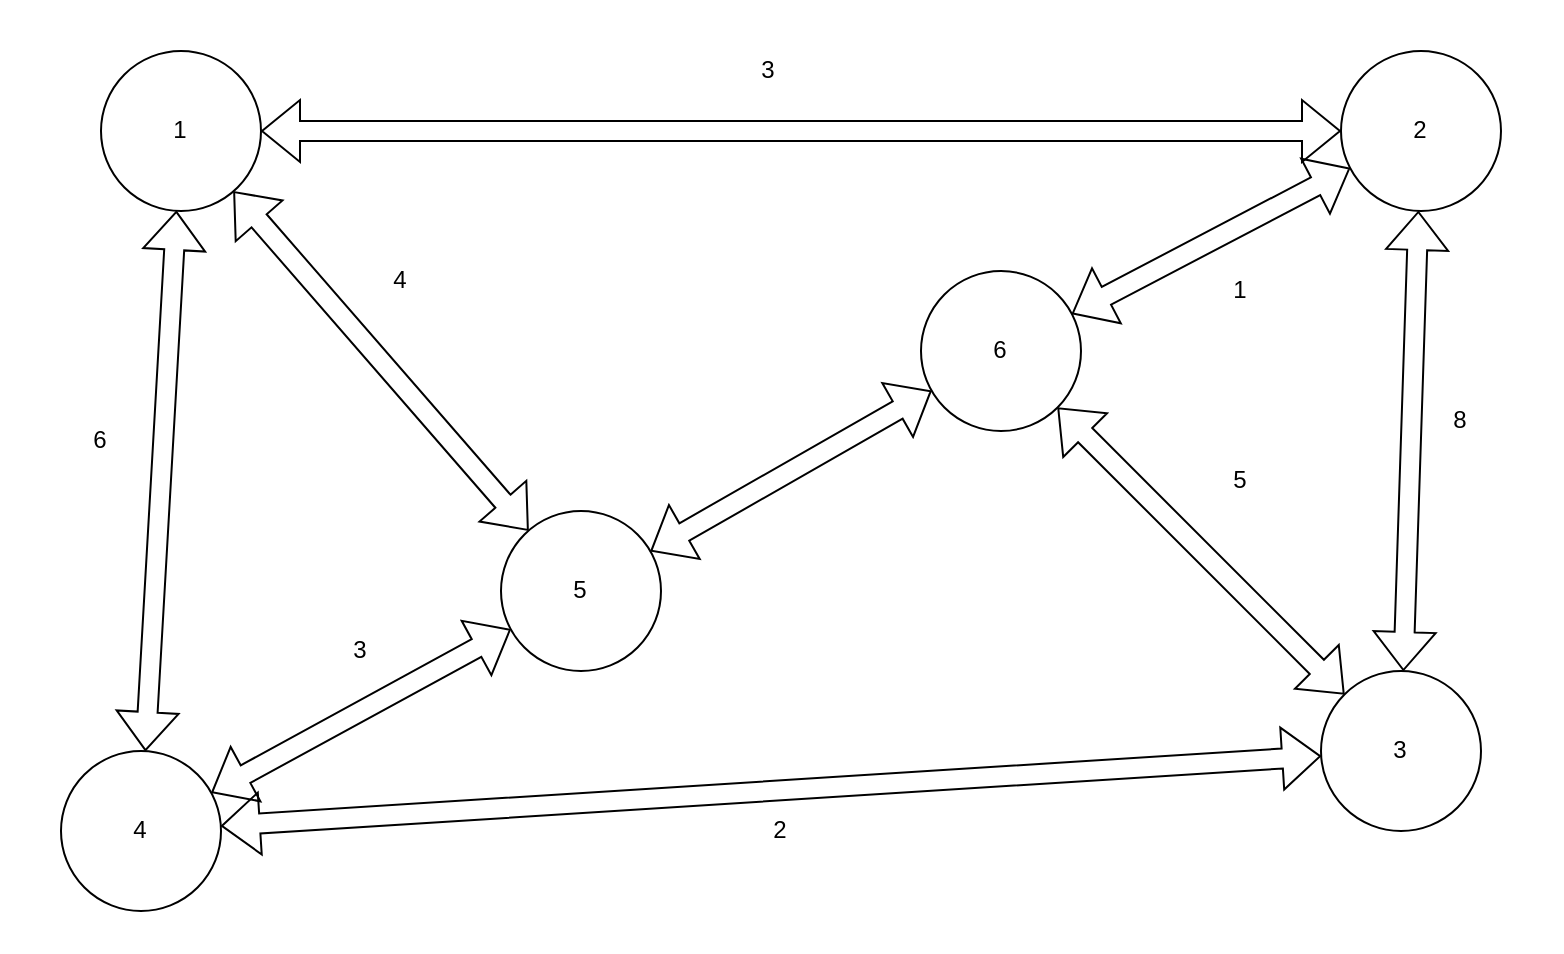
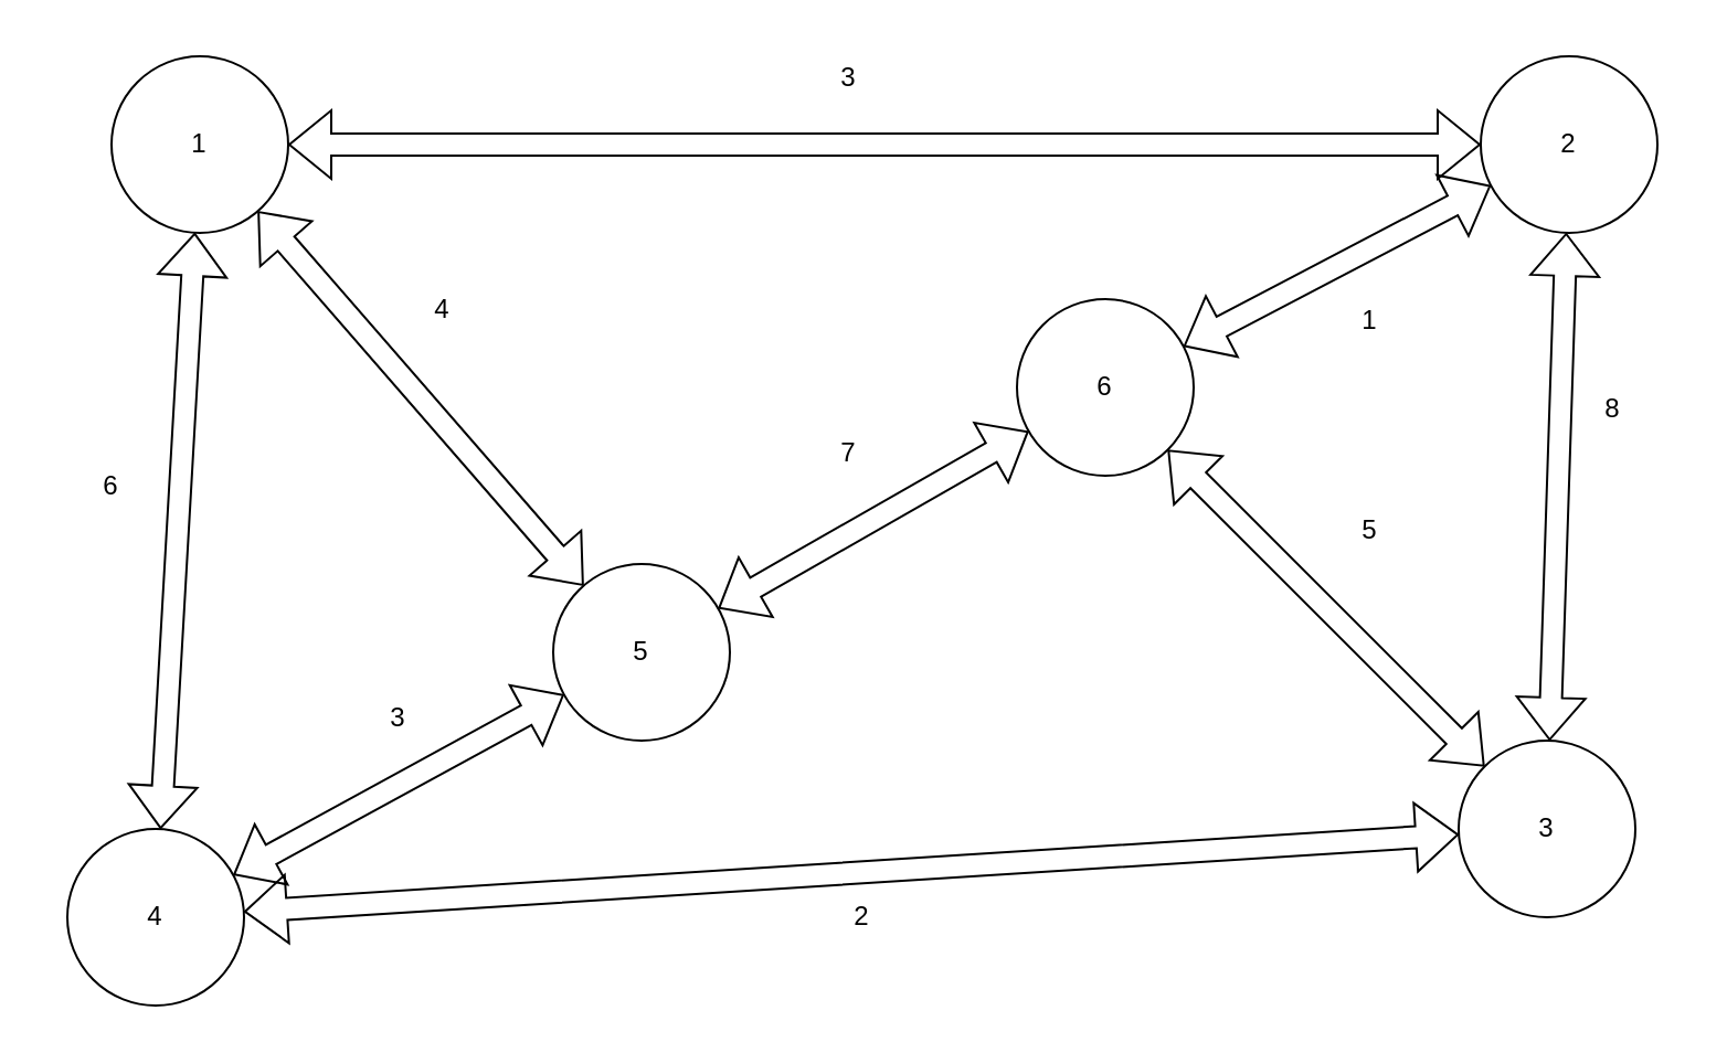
  <mxCell id="0" />
  <mxCell id="1" parent="0" />
  <mxCell id="2" value="" style="ellipse;whiteSpace=wrap;html=1;aspect=fixed;" vertex="1" parent="1"><mxGeometry x="250" y="255" width="80" height="80" as="geometry" /></mxCell>
  <mxCell id="3" value="" style="ellipse;whiteSpace=wrap;html=1;aspect=fixed;" vertex="1" parent="1"><mxGeometry x="50" y="25" width="80" height="80" as="geometry" /></mxCell>
  <mxCell id="4" value="" style="ellipse;whiteSpace=wrap;html=1;aspect=fixed;" vertex="1" parent="1"><mxGeometry x="660" y="335" width="80" height="80" as="geometry" /></mxCell>
  <mxCell id="5" value="" style="ellipse;whiteSpace=wrap;html=1;aspect=fixed;" vertex="1" parent="1"><mxGeometry x="30" y="375" width="80" height="80" as="geometry" /></mxCell>
  <mxCell id="6" value="" style="ellipse;whiteSpace=wrap;html=1;aspect=fixed;" vertex="1" parent="1"><mxGeometry x="460" y="135" width="80" height="80" as="geometry" /></mxCell>
  <mxCell id="7" value="" style="ellipse;whiteSpace=wrap;html=1;aspect=fixed;" vertex="1" parent="1"><mxGeometry x="670" y="25" width="80" height="80" as="geometry" /></mxCell>
  <mxCell id="8" value="" style="shape=flexArrow;endArrow=classic;startArrow=classic;html=1;rounded=0;" edge="1" parent="1" source="3" target="7"><mxGeometry width="100" height="100" relative="1" as="geometry"><mxPoint x="360" y="315" as="sourcePoint" /><mxPoint x="460" y="215" as="targetPoint" /></mxGeometry></mxCell>
  <mxCell id="9" value="" style="shape=flexArrow;endArrow=classic;startArrow=classic;html=1;rounded=0;" edge="1" parent="1" source="2" target="3"><mxGeometry width="100" height="100" relative="1" as="geometry"><mxPoint x="360" y="315" as="sourcePoint" /><mxPoint x="460" y="215" as="targetPoint" /></mxGeometry></mxCell>
  <mxCell id="10" value="" style="shape=flexArrow;endArrow=classic;startArrow=classic;html=1;rounded=0;" edge="1" parent="1" source="5" target="4"><mxGeometry width="100" height="100" relative="1" as="geometry"><mxPoint x="360" y="315" as="sourcePoint" /><mxPoint x="460" y="215" as="targetPoint" /></mxGeometry></mxCell>
  <mxCell id="11" value="" style="shape=flexArrow;endArrow=classic;startArrow=classic;html=1;rounded=0;" edge="1" parent="1" source="2" target="6"><mxGeometry width="100" height="100" relative="1" as="geometry"><mxPoint x="360" y="315" as="sourcePoint" /><mxPoint x="460" y="215" as="targetPoint" /></mxGeometry></mxCell>
  <mxCell id="12" value="" style="shape=flexArrow;endArrow=classic;startArrow=classic;html=1;rounded=0;" edge="1" parent="1" source="4" target="7"><mxGeometry width="100" height="100" relative="1" as="geometry"><mxPoint x="360" y="315" as="sourcePoint" /><mxPoint x="460" y="215" as="targetPoint" /></mxGeometry></mxCell>
  <mxCell id="13" value="" style="shape=flexArrow;endArrow=classic;startArrow=classic;html=1;rounded=0;" edge="1" parent="1" source="5" target="3"><mxGeometry width="100" height="100" relative="1" as="geometry"><mxPoint x="360" y="315" as="sourcePoint" /><mxPoint x="460" y="215" as="targetPoint" /></mxGeometry></mxCell>
  <mxCell id="14" value="" style="shape=flexArrow;endArrow=classic;startArrow=classic;html=1;rounded=0;" edge="1" parent="1" source="6" target="4"><mxGeometry width="100" height="100" relative="1" as="geometry"><mxPoint x="360" y="315" as="sourcePoint" /><mxPoint x="460" y="215" as="targetPoint" /></mxGeometry></mxCell>
  <mxCell id="15" value="" style="shape=flexArrow;endArrow=classic;startArrow=classic;html=1;rounded=0;" edge="1" parent="1" source="7" target="6"><mxGeometry width="100" height="100" relative="1" as="geometry"><mxPoint x="360" y="315" as="sourcePoint" /><mxPoint x="500" y="185" as="targetPoint" /></mxGeometry></mxCell>
  <mxCell id="16" value="" style="shape=flexArrow;endArrow=classic;startArrow=classic;html=1;rounded=0;" edge="1" parent="1" source="5" target="2"><mxGeometry width="100" height="100" relative="1" as="geometry"><mxPoint x="360" y="315" as="sourcePoint" /><mxPoint x="460" y="215" as="targetPoint" /></mxGeometry></mxCell>
- <mxCell id="17" value="8" style="text;html=1;align=center;verticalAlign=middle;whiteSpace=wrap;rounded=0;" vertex="1" parent="1"><mxGeometry x="700" y="195" width="60" height="30" as="geometry" /></mxCell>
+ <mxCell id="17" value="8" style="text;html=1;align=center;verticalAlign=middle;whiteSpace=wrap;rounded=0;" vertex="1" parent="1"><mxGeometry x="700" y="170" width="60" height="30" as="geometry" /></mxCell>
  <mxCell id="18" value="3" style="text;html=1;align=center;verticalAlign=middle;whiteSpace=wrap;rounded=0;" vertex="1" parent="1"><mxGeometry x="354" y="20" width="60" height="30" as="geometry" /></mxCell>
  <mxCell id="19" value="6" style="text;html=1;align=center;verticalAlign=middle;whiteSpace=wrap;rounded=0;" vertex="1" parent="1"><mxGeometry x="470" y="160" width="60" height="30" as="geometry" /></mxCell>
  <mxCell id="20" value="5" style="text;html=1;align=center;verticalAlign=middle;whiteSpace=wrap;rounded=0;" vertex="1" parent="1"><mxGeometry x="260" y="280" width="60" height="30" as="geometry" /></mxCell>
  <mxCell id="21" value="4" style="text;html=1;align=center;verticalAlign=middle;whiteSpace=wrap;rounded=0;" vertex="1" parent="1"><mxGeometry x="40" y="400" width="60" height="30" as="geometry" /></mxCell>
  <mxCell id="22" value="3" style="text;html=1;align=center;verticalAlign=middle;whiteSpace=wrap;rounded=0;" vertex="1" parent="1"><mxGeometry x="670" y="360" width="60" height="30" as="geometry" /></mxCell>
  <mxCell id="23" value="2" style="text;html=1;align=center;verticalAlign=middle;whiteSpace=wrap;rounded=0;" vertex="1" parent="1"><mxGeometry x="680" y="50" width="60" height="30" as="geometry" /></mxCell>
  <mxCell id="24" value="1" style="text;html=1;align=center;verticalAlign=middle;whiteSpace=wrap;rounded=0;" vertex="1" parent="1"><mxGeometry x="60" y="50" width="60" height="30" as="geometry" /></mxCell>
+ <mxCell id="25" value="7" style="text;html=1;align=center;verticalAlign=middle;whiteSpace=wrap;rounded=0;" vertex="1" parent="1"><mxGeometry x="354" y="190" width="60" height="30" as="geometry" /></mxCell>
  <mxCell id="26" value="6" style="text;html=1;align=center;verticalAlign=middle;whiteSpace=wrap;rounded=0;" vertex="1" parent="1"><mxGeometry x="20" y="205" width="60" height="30" as="geometry" /></mxCell>
  <mxCell id="27" value="3" style="text;html=1;align=center;verticalAlign=middle;whiteSpace=wrap;rounded=0;" vertex="1" parent="1"><mxGeometry x="150" y="310" width="60" height="30" as="geometry" /></mxCell>
  <mxCell id="28" value="4" style="text;html=1;align=center;verticalAlign=middle;whiteSpace=wrap;rounded=0;" vertex="1" parent="1"><mxGeometry x="170" y="125" width="60" height="30" as="geometry" /></mxCell>
  <mxCell id="29" value="1" style="text;html=1;align=center;verticalAlign=middle;whiteSpace=wrap;rounded=0;" vertex="1" parent="1"><mxGeometry x="590" y="130" width="60" height="30" as="geometry" /></mxCell>
  <mxCell id="30" value="5" style="text;html=1;align=center;verticalAlign=middle;whiteSpace=wrap;rounded=0;" vertex="1" parent="1"><mxGeometry x="590" y="225" width="60" height="30" as="geometry" /></mxCell>
  <mxCell id="31" value="2" style="text;html=1;align=center;verticalAlign=middle;whiteSpace=wrap;rounded=0;" vertex="1" parent="1"><mxGeometry x="360" y="400" width="60" height="30" as="geometry" /></mxCell>
